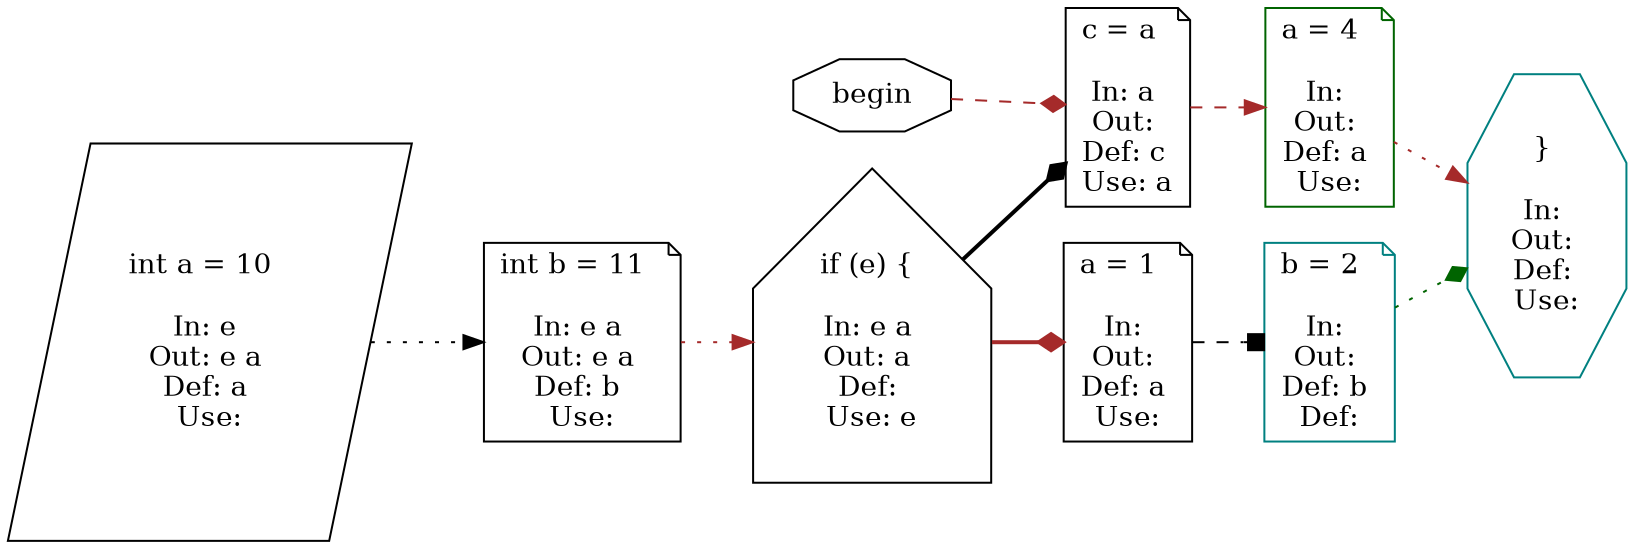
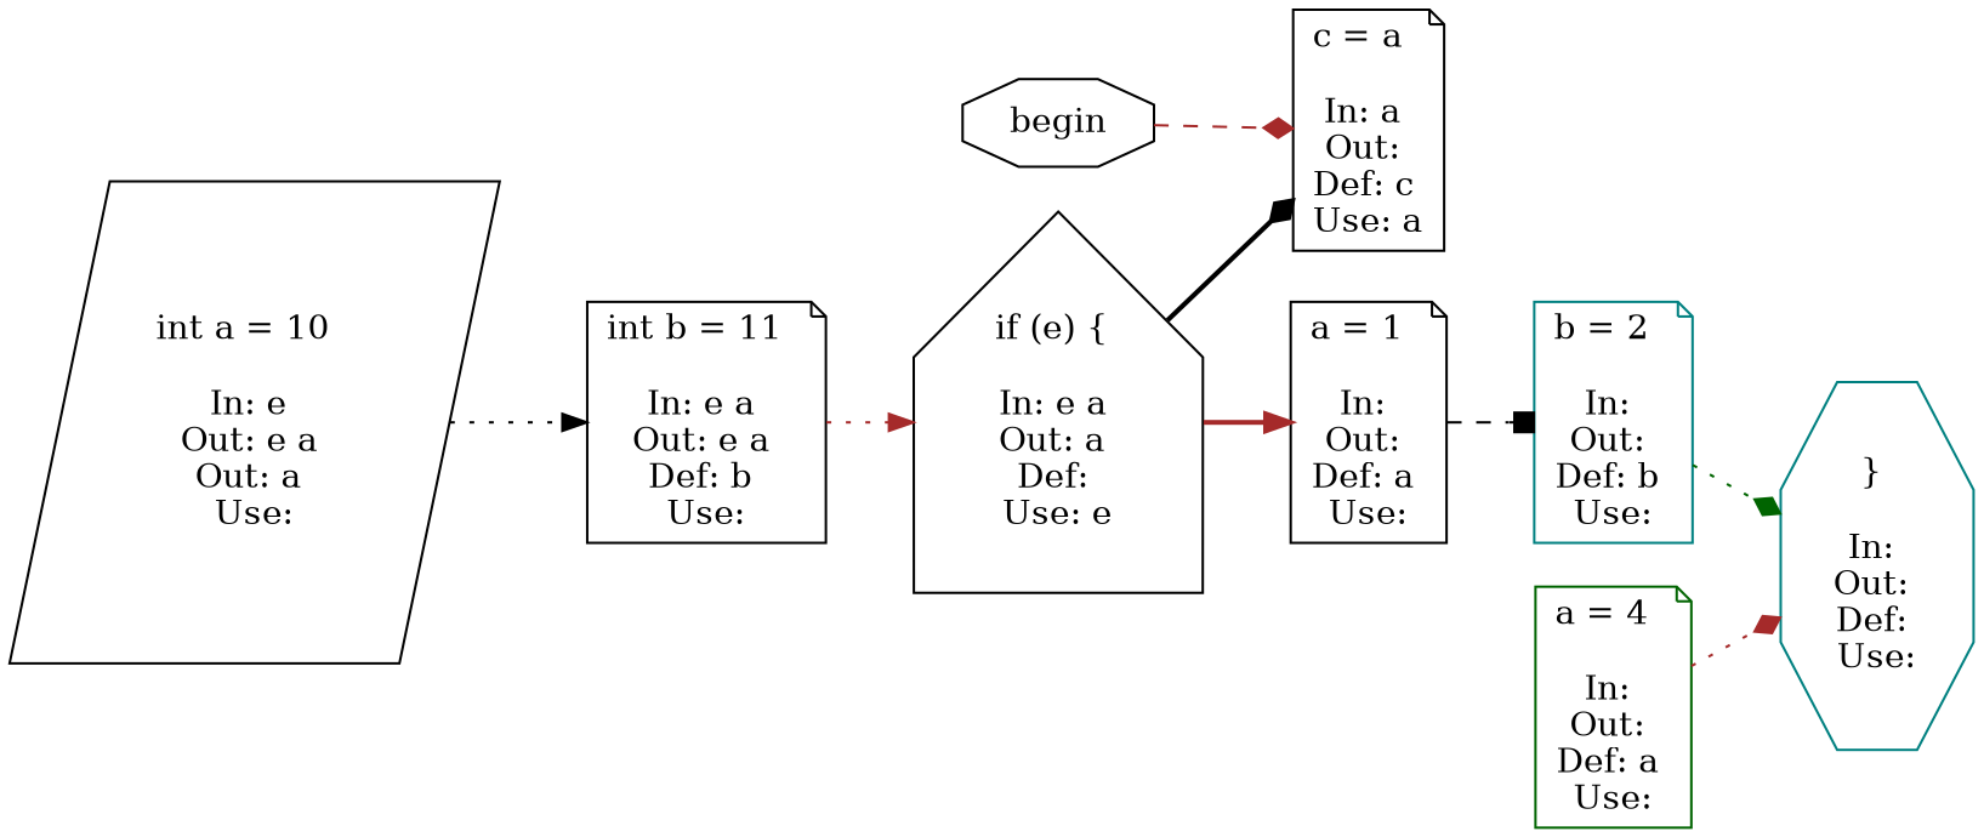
  digraph {
    rankdir=LR
    node [color=black shape=note]
    edge [arrowhead=normal color=brown style=dotted]
-   n1 [label="int a = 10  \n\nIn: e \nOut: e a \nDef: a \nUse:" shape=parallelogram]
+   n1 [label="int a = 10  \n\nIn: e \nOut: e a \nOut: a \nUse:" shape=parallelogram]
    n2 [label="int b = 11  \n\nIn: e a \nOut: e a \nDef: b \nUse:"]
    begin [shape=octagon]
    n4 [label="c = a  \n\nIn: a \nOut: \nDef: c \nUse: a"]
    n5 [label="if (e) { \n\nIn: e a \nOut: a \nDef: \nUse: e" shape=house]
    n6 [label="a = 1  \n\nIn: \nOut: \nDef: a \nUse:"]
-   n7 [color=teal label="b = 2  \n\nIn: \nOut: \nDef: b \nDef:"]
+   n7 [color=teal label="b = 2  \n\nIn: \nOut: \nDef: b \nUse:"]
    n8 [color=darkgreen label="a = 4  \n\nIn: \nOut: \nDef: a \nUse:"]
    n9 [color=teal label="} \n\nIn: \nOut: \nDef: \nUse:" shape=octagon]
    n1 -> n2 [color=black]
    n2 -> n5
    begin -> n4 [arrowhead=diamond style=dashed]
-   n4 -> n8 [style=dashed]
    n5 -> n4 [arrowhead=diamond color=black style=bold]
-   n5 -> n6 [arrowhead=diamond style=bold]
+   n5 -> n6 [style=bold]
    n6 -> n7 [arrowhead=box color=black style=dashed]
    n7 -> n9 [arrowhead=diamond color=darkgreen]
-   n8 -> n9
+   n8 -> n9 [arrowhead=diamond]
  }
